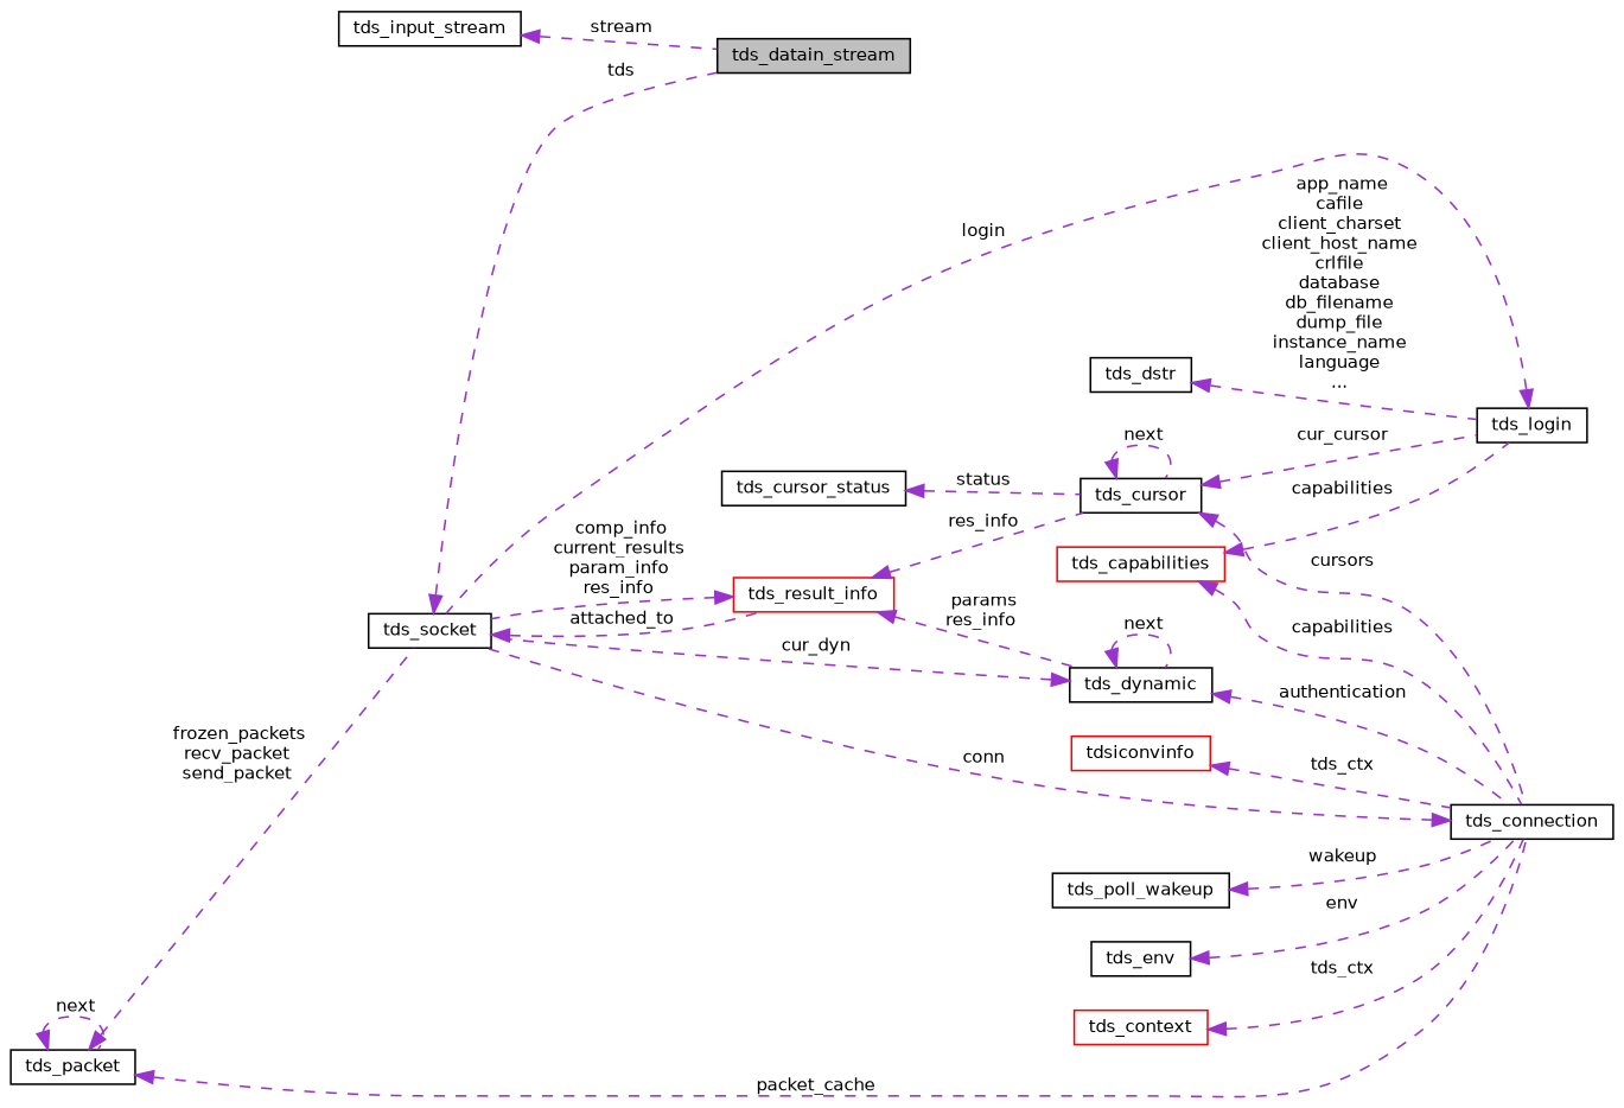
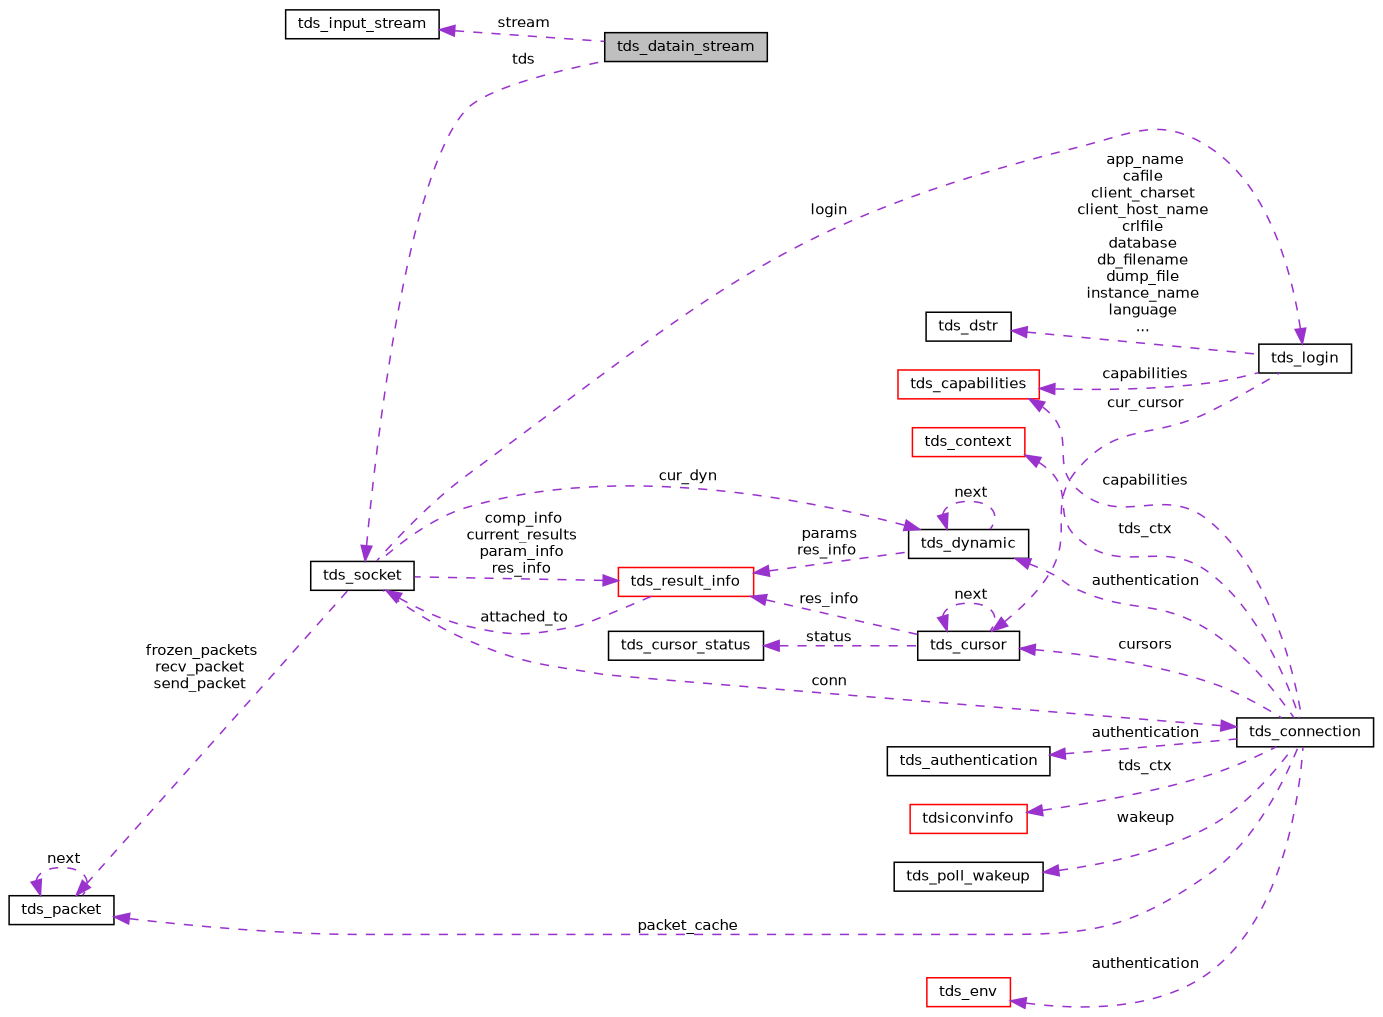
  digraph {
    rankdir=LR
    node [color=black fillcolor=white fontname=Helvetica fontsize=10 shape=record style=filled]
    edge [color=darkorchid3 dir=back fontname=Helvetica fontsize=10 labelfontname=Helvetica labelfontsize=10 style=dashed]
    n1 [fillcolor=grey75 fontcolor=black height=0.2 label=tds_datain_stream width=0.4]
    n2 [height=0.2 label=tds_socket width=0.4]
    n3 [color=red height=0.2 label=tds_result_info width=0.4]
    n4 [height=0.2 label=tds_dynamic width=0.4]
    n5 [height=0.2 label=tds_cursor width=0.4]
    n6 [height=0.2 label=tds_login width=0.4]
    n7 [color=red height=0.2 label=tds_capabilities width=0.4]
    n8 [height=0.2 label=tds_connection width=0.4]
    n9 [height=0.2 label=tds_dstr width=0.4]
    n10 [height=0.2 label=tds_packet width=0.4]
    n11 [height=0.2 label=tds_cursor_status width=0.4]
    n12 [height=0.2 label=tds_poll_wakeup width=0.4]
-   n13 [height=0.2 label=tds_env width=0.4]
+   n13 [color=red height=0.2 label=tds_env width=0.4]
    n14 [color=red height=0.2 label=tds_context width=0.4]
+   n15 [height=0.2 label=tds_authentication width=0.4]
    n16 [color=red height=0.2 label=tdsiconvinfo width=0.4]
    n17 [height=0.2 label=tds_input_stream width=0.4]
    n2 -> n1 [label=" tds"]
    n2 -> n3 [label=" attached_to"]
    n3 -> n2 [label=" comp_info\ncurrent_results\nparam_info\nres_info"]
    n3 -> n4 [label=" params\nres_info"]
    n3 -> n5 [label=" res_info"]
    n4 -> n2 [label=" cur_dyn"]
    n4 -> n4 [label=" next"]
    n4 -> n8 [label=" authentication"]
    n5 -> n5 [label=" next"]
    n5 -> n6 [label=" cur_cursor"]
    n5 -> n8 [label=" cursors"]
    n6 -> n2 [label=" login"]
    n7 -> n6 [label=" capabilities"]
    n7 -> n8 [label=" capabilities"]
    n8 -> n2 [label=" conn"]
    n9 -> n6 [label=" app_name\ncafile\nclient_charset\nclient_host_name\ncrlfile\ndatabase\ndb_filename\ndump_file\ninstance_name\nlanguage\n..."]
    n10 -> n2 [label=" frozen_packets\nrecv_packet\nsend_packet"]
    n10 -> n8 [label=" packet_cache"]
    n10 -> n10 [label=" next"]
    n11 -> n5 [label=" status"]
    n12 -> n8 [label=" wakeup"]
-   n13 -> n8 [label=" env"]
+   n13 -> n8 [label=" authentication"]
    n14 -> n8 [label=" tds_ctx"]
+   n15 -> n8 [label=" authentication"]
    n16 -> n8 [label=" tds_ctx"]
    n17 -> n1 [label=" stream"]
  }
